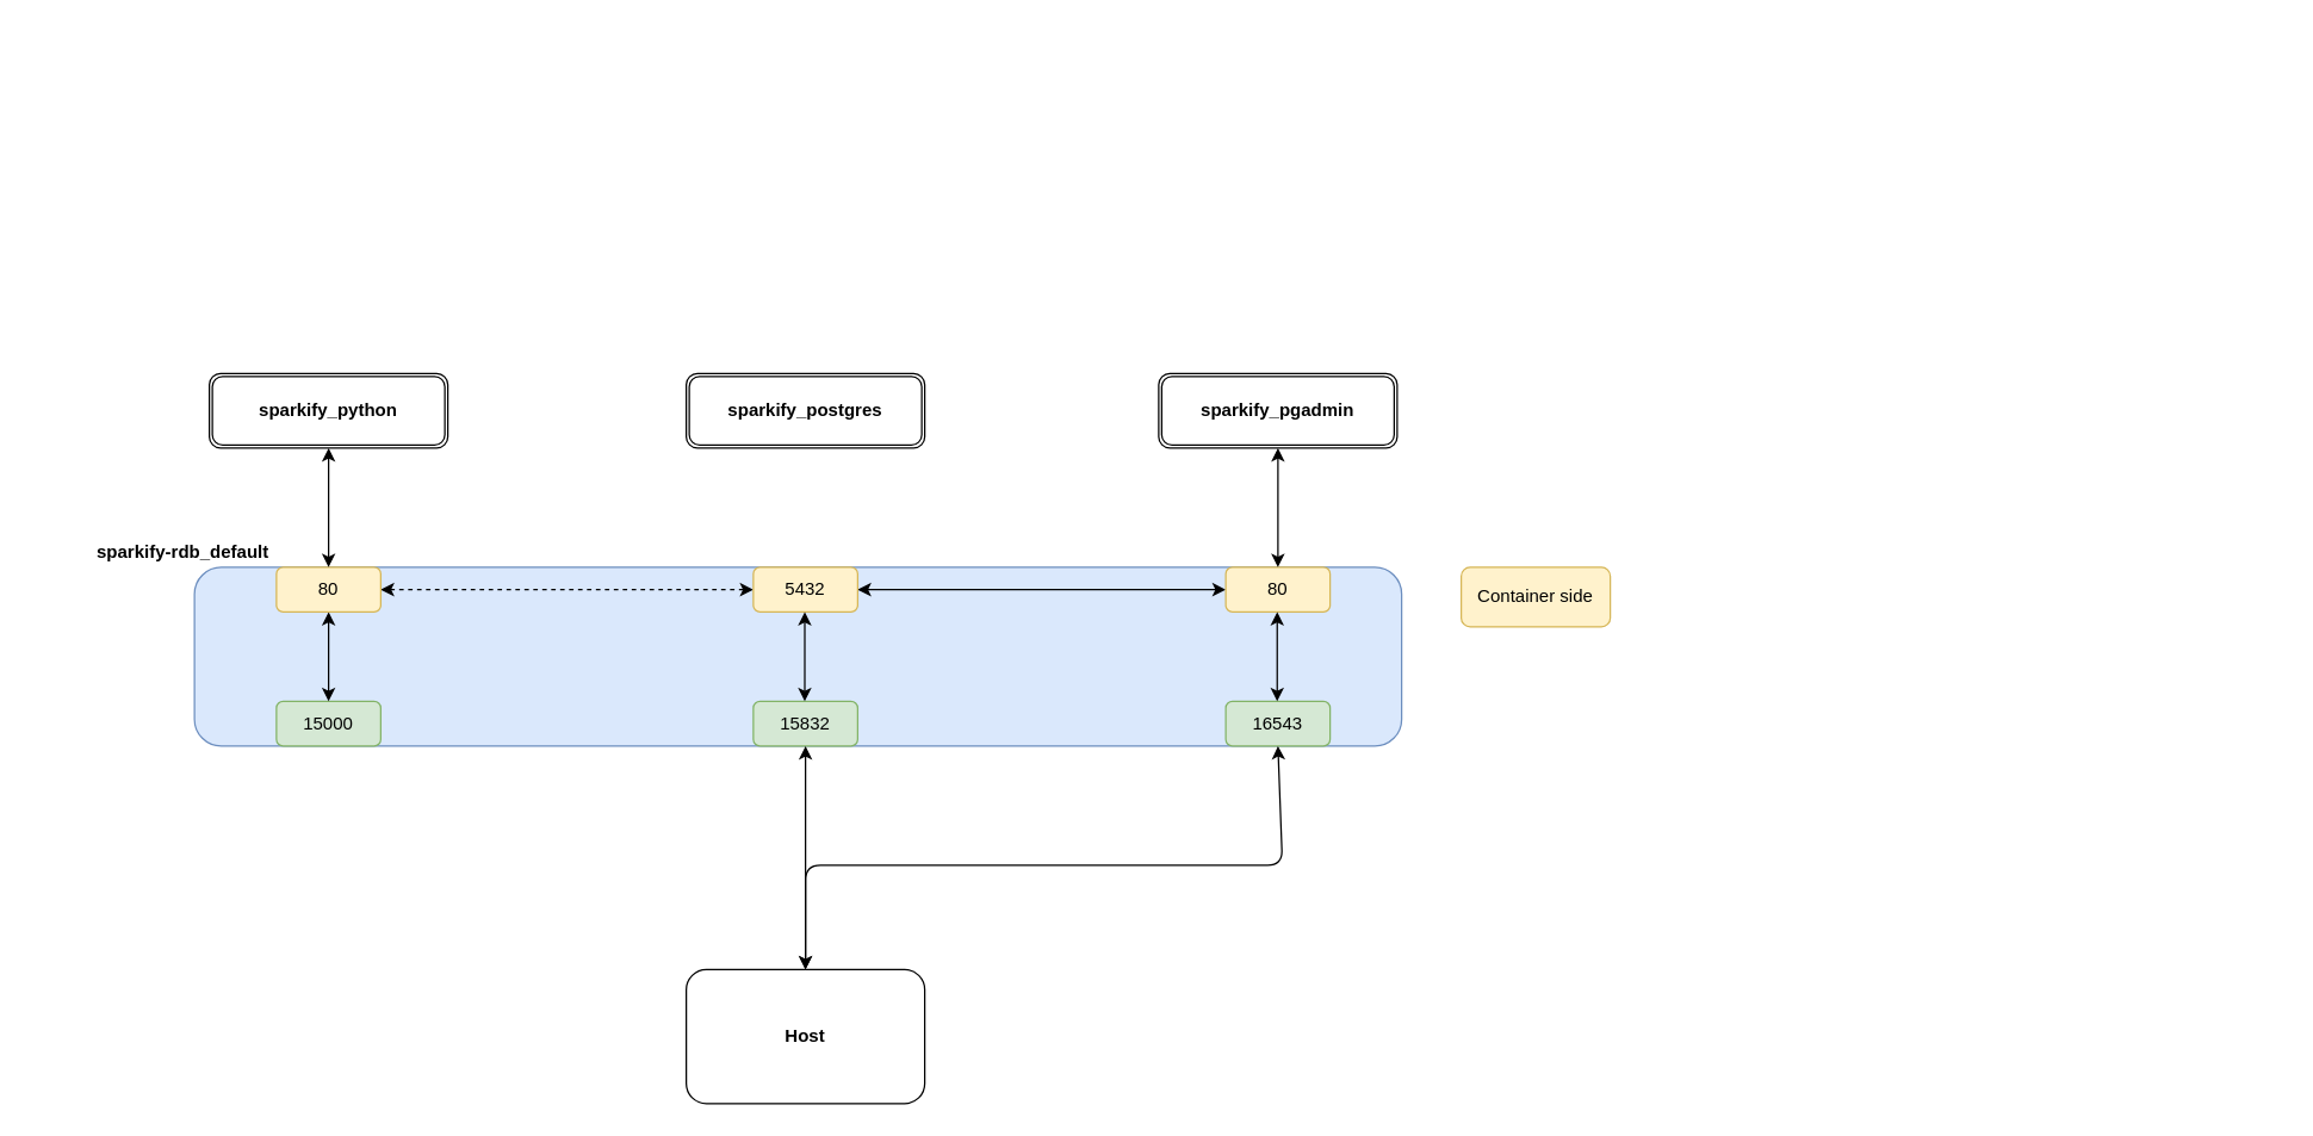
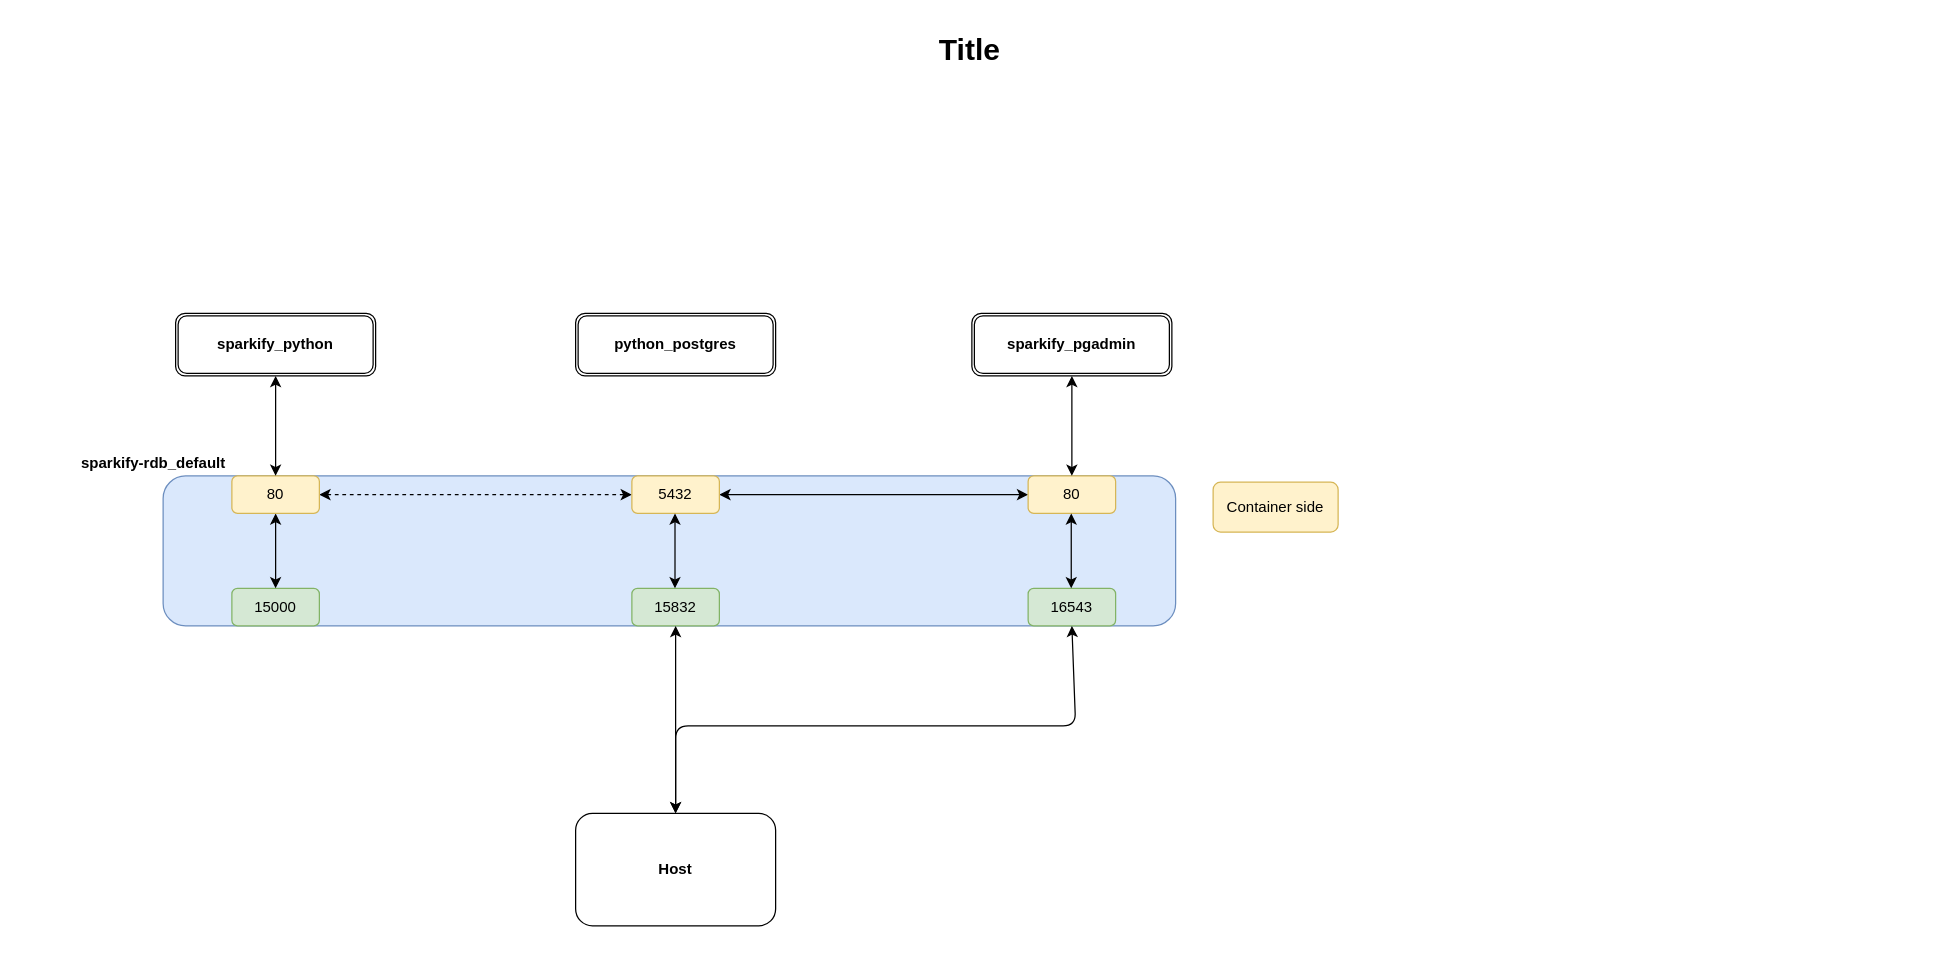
  <mxCell id="0" style=";html=1;" />
  <mxCell id="1" style=";html=1;" parent="0" />
  <mxCell id="2" value="" style="rounded=1;whiteSpace=wrap;html=1;fillColor=#dae8fc;strokeColor=#6c8ebf;" vertex="1" parent="1"><mxGeometry x="130" y="380" width="810" height="120" as="geometry" /></mxCell>
+ <mxCell id="3" value="Title" style="text;strokeColor=none;fillColor=none;html=1;fontSize=24;fontStyle=1;verticalAlign=middle;align=center;" parent="1" vertex="1"><mxGeometry x="20" y="20" width="1510" height="40" as="geometry" /></mxCell>
  <mxCell id="4" value="sparkify_python" style="shape=ext;double=1;rounded=1;whiteSpace=wrap;html=1;fontStyle=1" vertex="1" parent="1"><mxGeometry x="140" y="250" width="160" height="50" as="geometry" /></mxCell>
  <mxCell id="5" value="15000" style="rounded=1;whiteSpace=wrap;html=1;fillColor=#d5e8d4;strokeColor=#82b366;" vertex="1" parent="1"><mxGeometry x="185" y="470" width="70" height="30" as="geometry" /></mxCell>
  <mxCell id="6" style="edgeStyle=orthogonalEdgeStyle;rounded=0;orthogonalLoop=1;jettySize=auto;html=1;exitX=0.5;exitY=1;exitDx=0;exitDy=0;entryX=0.5;entryY=0;entryDx=0;entryDy=0;startArrow=classic;startFill=1;" edge="1" parent="1" source="8" target="5"><mxGeometry relative="1" as="geometry" /></mxCell>
  <mxCell id="7" style="edgeStyle=orthogonalEdgeStyle;rounded=0;orthogonalLoop=1;jettySize=auto;html=1;exitX=1;exitY=0.5;exitDx=0;exitDy=0;entryX=0;entryY=0.5;entryDx=0;entryDy=0;startArrow=classic;startFill=1;dashed=1;" edge="1" parent="1" source="8" target="11"><mxGeometry relative="1" as="geometry" /></mxCell>
  <mxCell id="8" value="80" style="rounded=1;whiteSpace=wrap;html=1;fillColor=#fff2cc;strokeColor=#d6b656;" vertex="1" parent="1"><mxGeometry x="185" y="380" width="70" height="30" as="geometry" /></mxCell>
- <mxCell id="9" value="sparkify_postgres" style="shape=ext;double=1;rounded=1;whiteSpace=wrap;html=1;fontStyle=1" vertex="1" parent="1"><mxGeometry x="460" y="250" width="160" height="50" as="geometry" /></mxCell>
+ <mxCell id="9" value="python_postgres" style="shape=ext;double=1;rounded=1;whiteSpace=wrap;html=1;fontStyle=1" vertex="1" parent="1"><mxGeometry x="460" y="250" width="160" height="50" as="geometry" /></mxCell>
  <mxCell id="10" style="edgeStyle=orthogonalEdgeStyle;rounded=0;orthogonalLoop=1;jettySize=auto;html=1;exitX=1;exitY=0.5;exitDx=0;exitDy=0;entryX=0;entryY=0.5;entryDx=0;entryDy=0;startArrow=classic;startFill=1;" edge="1" parent="1" source="11" target="15"><mxGeometry relative="1" as="geometry" /></mxCell>
  <mxCell id="11" value="5432" style="rounded=1;whiteSpace=wrap;html=1;fillColor=#fff2cc;strokeColor=#d6b656;" vertex="1" parent="1"><mxGeometry x="505" y="380" width="70" height="30" as="geometry" /></mxCell>
  <mxCell id="12" value="15832" style="rounded=1;whiteSpace=wrap;html=1;fillColor=#d5e8d4;strokeColor=#82b366;" vertex="1" parent="1"><mxGeometry x="505" y="470" width="70" height="30" as="geometry" /></mxCell>
  <mxCell id="13" style="edgeStyle=orthogonalEdgeStyle;rounded=0;orthogonalLoop=1;jettySize=auto;html=1;exitX=0.5;exitY=1;exitDx=0;exitDy=0;entryX=0.5;entryY=0;entryDx=0;entryDy=0;startArrow=classic;startFill=1;" edge="1" parent="1"><mxGeometry relative="1" as="geometry"><mxPoint x="539.5" y="410" as="sourcePoint" /><mxPoint x="539.5" y="470" as="targetPoint" /><Array as="points"><mxPoint x="539.5" y="440" /><mxPoint x="539.5" y="440" /></Array></mxGeometry></mxCell>
  <mxCell id="14" value="sparkify_pgadmin" style="shape=ext;double=1;rounded=1;whiteSpace=wrap;html=1;fontStyle=1" vertex="1" parent="1"><mxGeometry x="777" y="250" width="160" height="50" as="geometry" /></mxCell>
  <mxCell id="15" value="80" style="rounded=1;whiteSpace=wrap;html=1;fillColor=#fff2cc;strokeColor=#d6b656;" vertex="1" parent="1"><mxGeometry x="822" y="380" width="70" height="30" as="geometry" /></mxCell>
  <mxCell id="16" value="16543" style="rounded=1;whiteSpace=wrap;html=1;fillColor=#d5e8d4;strokeColor=#82b366;" vertex="1" parent="1"><mxGeometry x="822" y="470" width="70" height="30" as="geometry" /></mxCell>
  <mxCell id="17" style="edgeStyle=orthogonalEdgeStyle;rounded=0;orthogonalLoop=1;jettySize=auto;html=1;exitX=0.5;exitY=1;exitDx=0;exitDy=0;entryX=0.5;entryY=0;entryDx=0;entryDy=0;startArrow=classic;startFill=1;" edge="1" parent="1"><mxGeometry relative="1" as="geometry"><mxPoint x="856.5" y="410" as="sourcePoint" /><mxPoint x="856.5" y="470" as="targetPoint" /><Array as="points"><mxPoint x="856.5" y="440" /><mxPoint x="856.5" y="440" /></Array></mxGeometry></mxCell>
  <mxCell id="18" style="edgeStyle=orthogonalEdgeStyle;rounded=0;orthogonalLoop=1;jettySize=auto;html=1;exitX=0.5;exitY=1;exitDx=0;exitDy=0;startArrow=classic;startFill=1;entryX=0.5;entryY=0;entryDx=0;entryDy=0;" edge="1" parent="1" source="4" target="8"><mxGeometry relative="1" as="geometry"><mxPoint x="219.5" y="320" as="sourcePoint" /><mxPoint x="220" y="370" as="targetPoint" /></mxGeometry></mxCell>
  <mxCell id="19" style="edgeStyle=orthogonalEdgeStyle;rounded=0;orthogonalLoop=1;jettySize=auto;html=1;exitX=0.5;exitY=1;exitDx=0;exitDy=0;startArrow=classic;startFill=1;entryX=0.5;entryY=0;entryDx=0;entryDy=0;" edge="1" parent="1" source="14" target="15"><mxGeometry relative="1" as="geometry"><mxPoint x="709.98" y="263" as="sourcePoint" /><mxPoint x="709.9" y="380" as="targetPoint" /></mxGeometry></mxCell>
- <mxCell id="20" value="Container side" style="rounded=1;whiteSpace=wrap;html=1;fillColor=#fff2cc;strokeColor=#d6b656;" vertex="1" parent="1"><mxGeometry x="980" y="380" width="100" height="40" as="geometry" /></mxCell>
+ <mxCell id="20" value="Container side" style="rounded=1;whiteSpace=wrap;html=1;fillColor=#fff2cc;strokeColor=#d6b656;" vertex="1" parent="1"><mxGeometry x="970" y="385" width="100" height="40" as="geometry" /></mxCell>
  <mxCell id="21" value="Host" style="rounded=1;whiteSpace=wrap;html=1;fontStyle=1" vertex="1" parent="1"><mxGeometry x="460" y="650" width="160" height="90" as="geometry" /></mxCell>
  <mxCell id="22" value="" style="endArrow=classic;startArrow=classic;html=1;" edge="1" parent="1"><mxGeometry width="50" height="50" relative="1" as="geometry"><mxPoint x="540" y="650" as="sourcePoint" /><mxPoint x="857" y="500" as="targetPoint" /><Array as="points"><mxPoint x="540" y="580" /><mxPoint x="860" y="580" /></Array></mxGeometry></mxCell>
  <mxCell id="23" value="" style="endArrow=classic;startArrow=classic;html=1;entryX=0.5;entryY=1;entryDx=0;entryDy=0;" edge="1" parent="1" target="12"><mxGeometry width="50" height="50" relative="1" as="geometry"><mxPoint x="540" y="650" as="sourcePoint" /><mxPoint x="650" y="550" as="targetPoint" /></mxGeometry></mxCell>
  <mxCell id="24" value="sparkify-rdb_default" style="text;html=1;strokeColor=none;fillColor=none;align=center;verticalAlign=middle;whiteSpace=wrap;rounded=0;fontStyle=1" vertex="1" parent="1"><mxGeometry x="60" y="360" width="125" height="20" as="geometry" /></mxCell>
